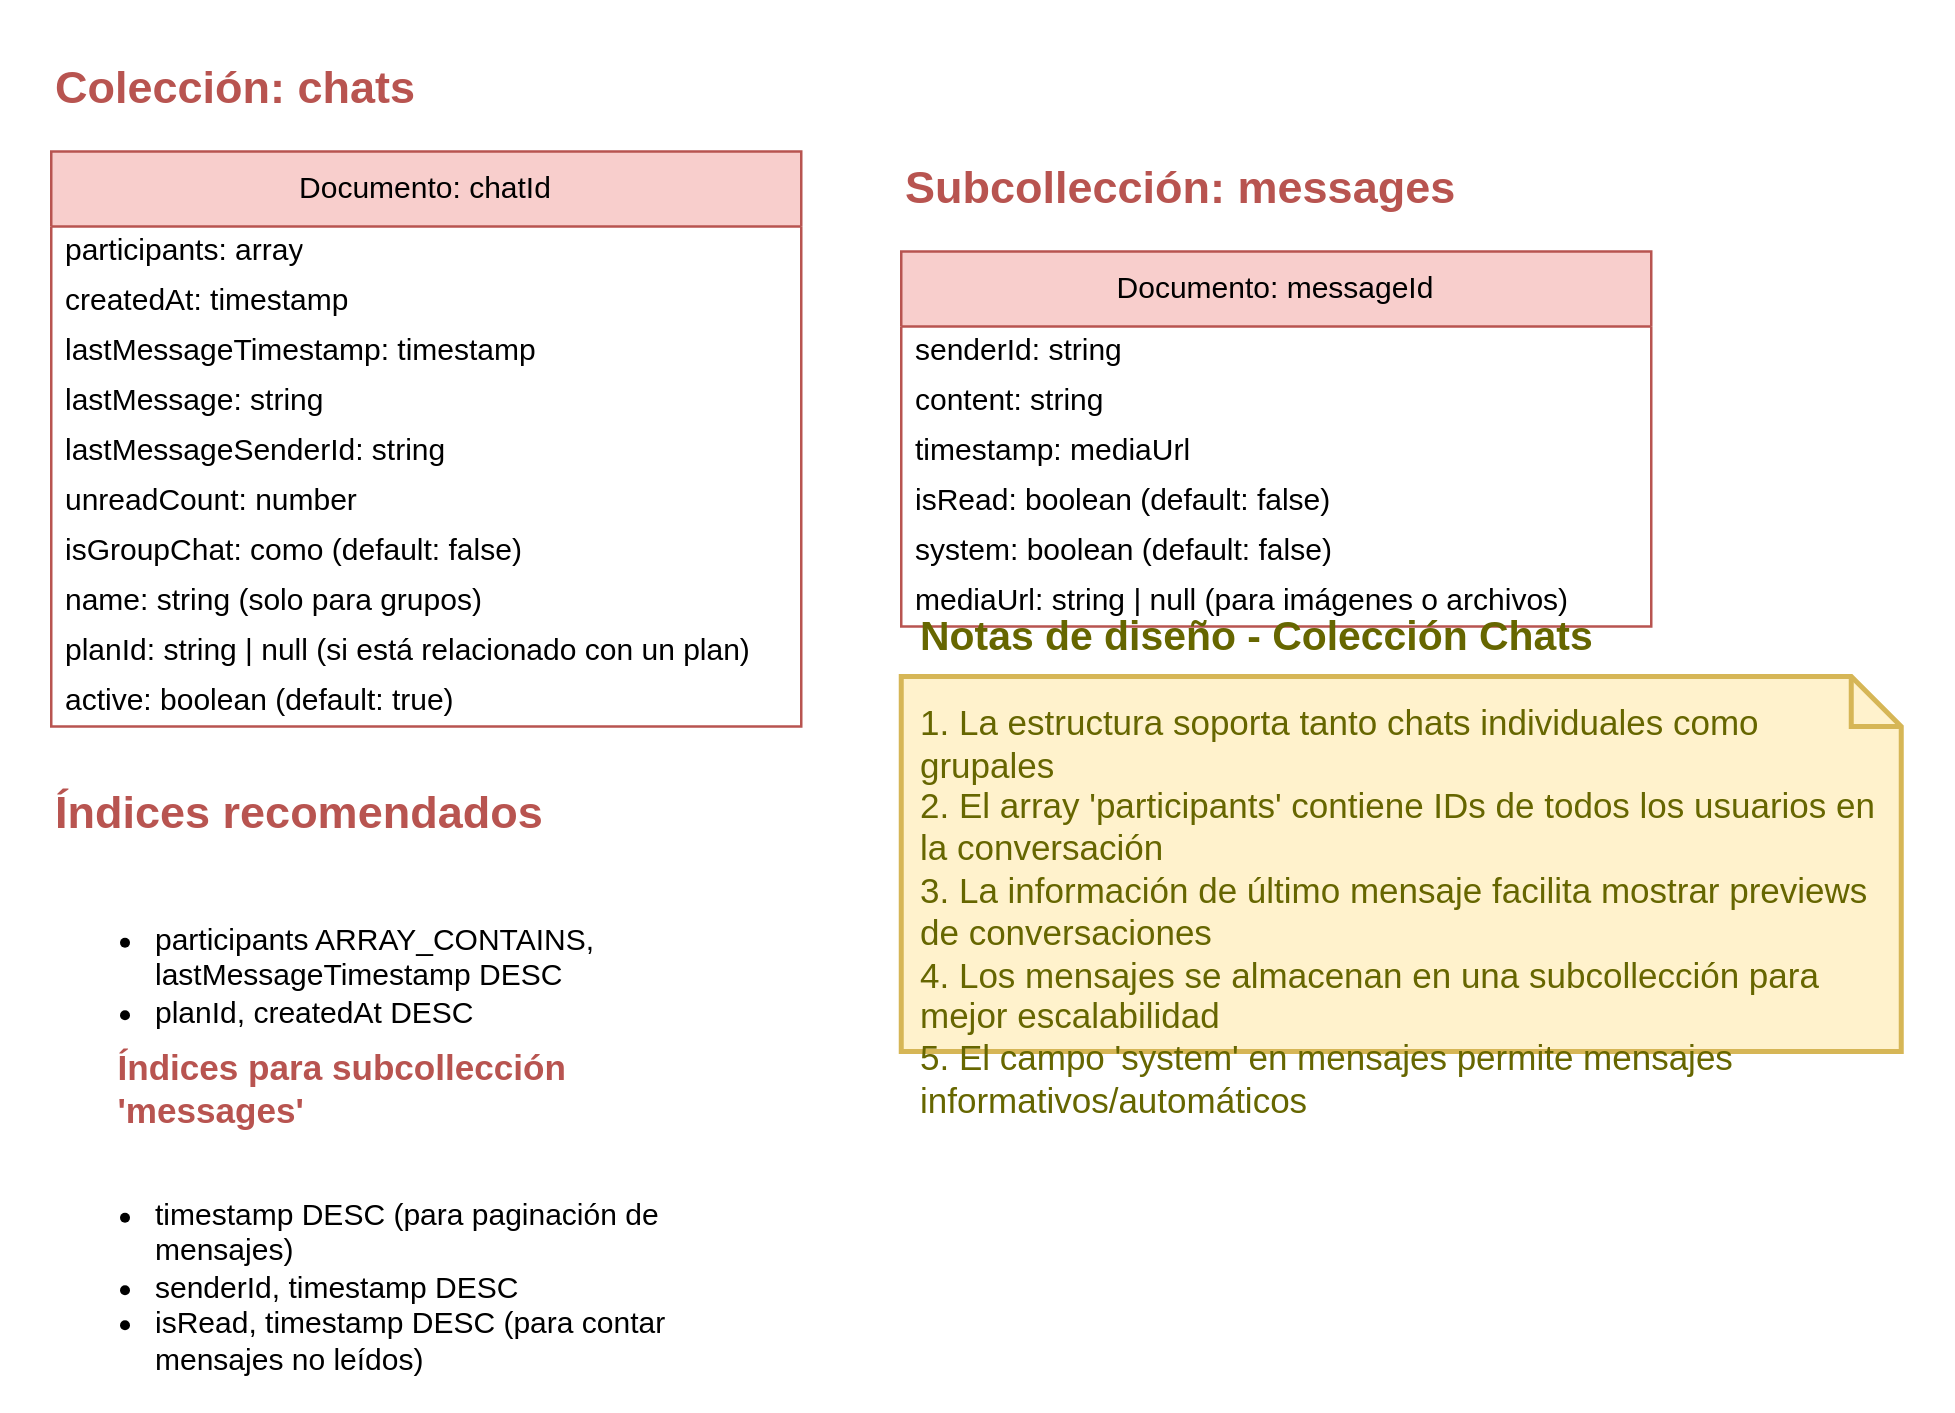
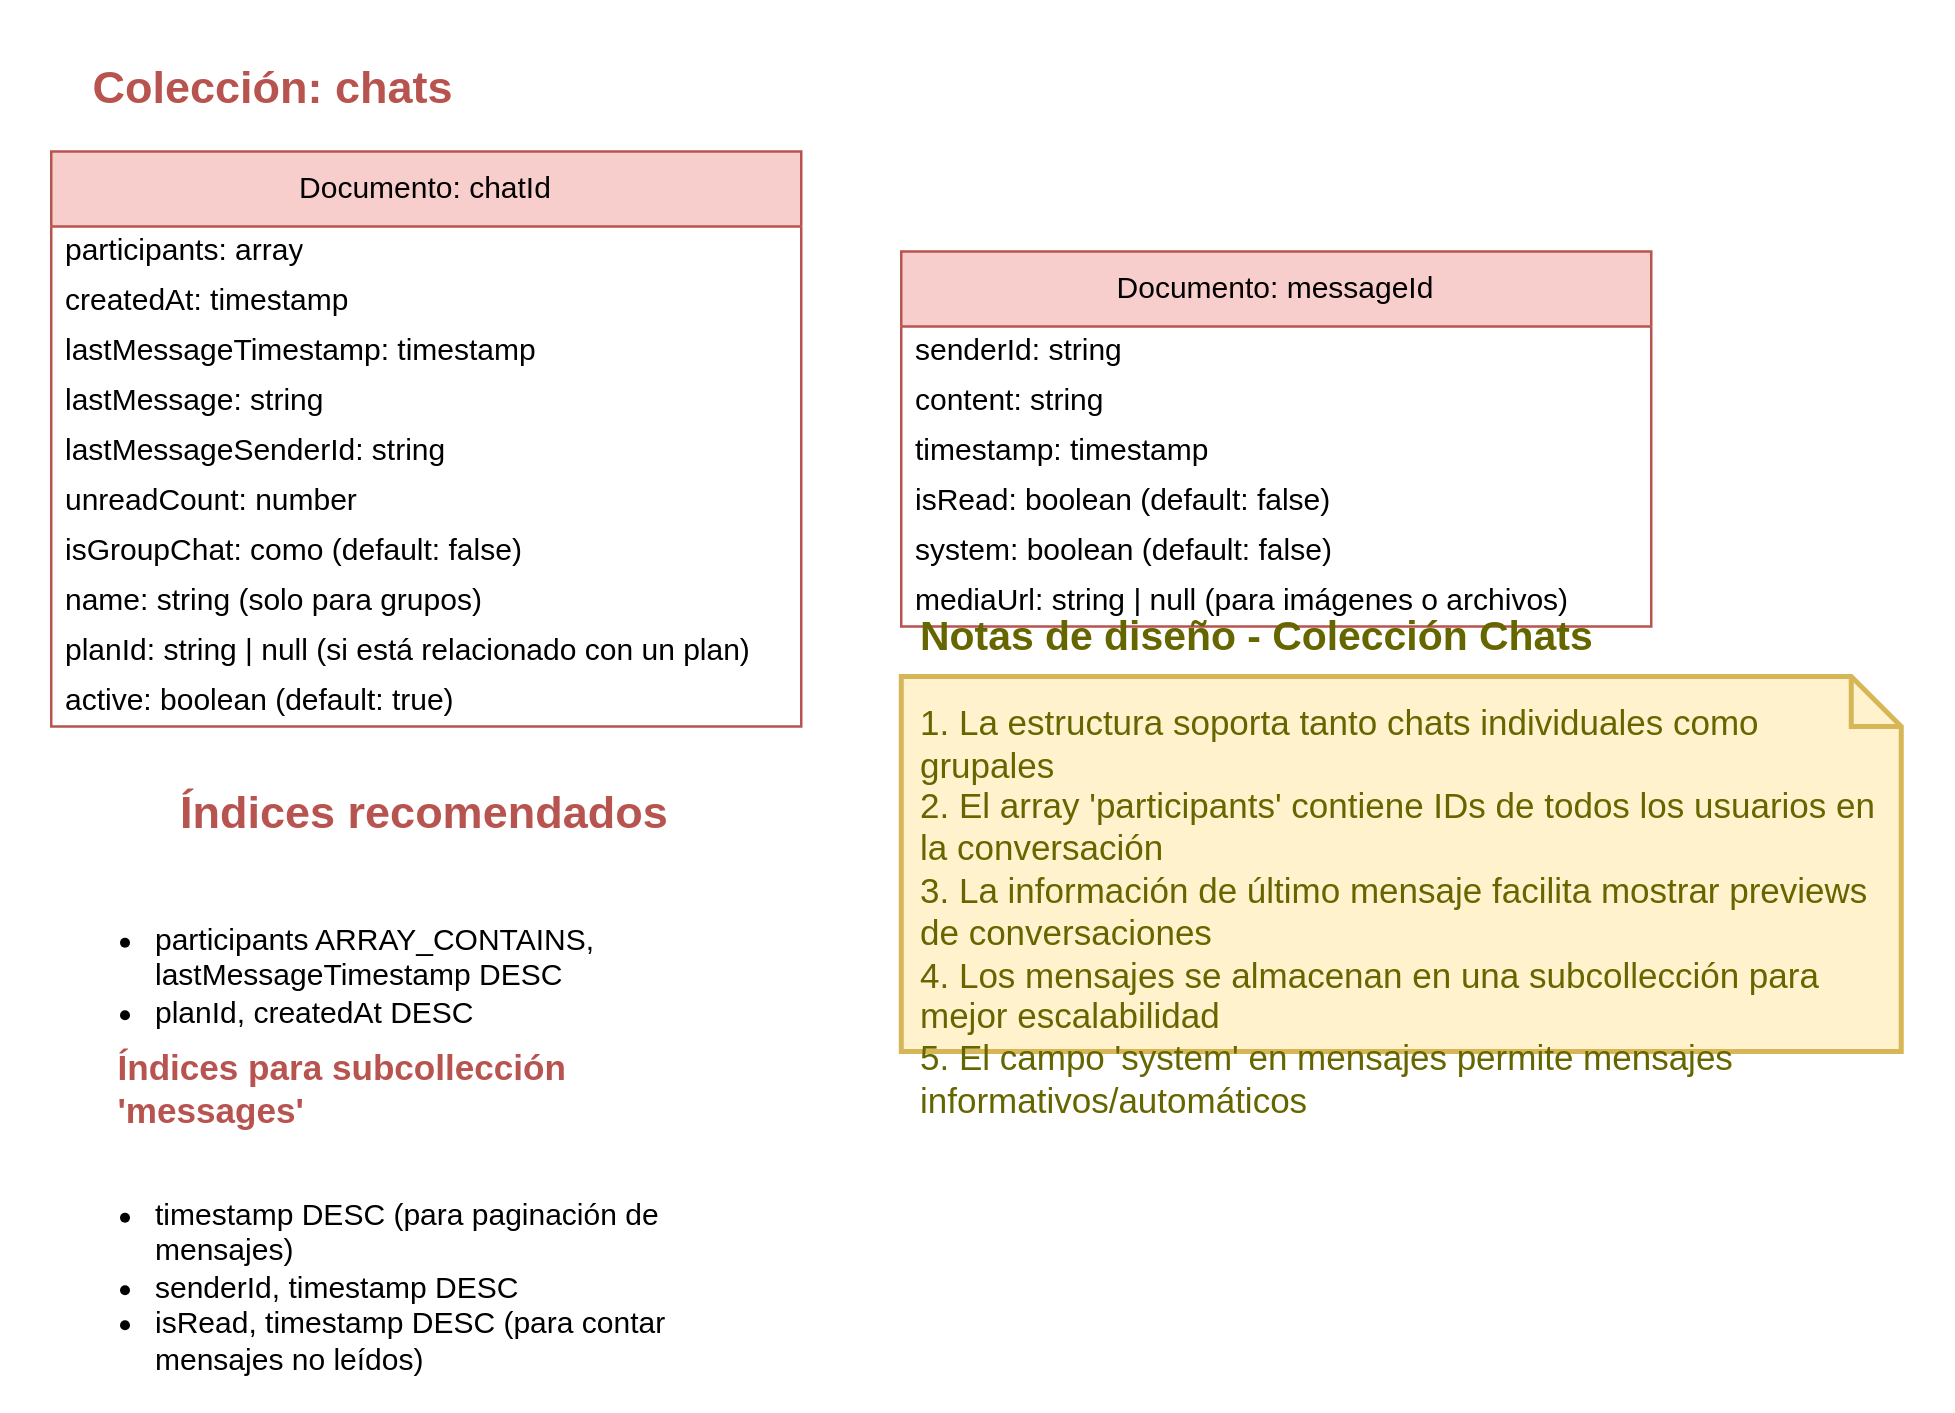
  <mxCell id="0" />
  <mxCell id="1" parent="0" />
- <mxCell id="2" value="&lt;h2&gt;Colección: chats&lt;/h2&gt;" style="text;html=1;strokeColor=none;fillColor=none;align=left;verticalAlign=middle;whiteSpace=wrap;rounded=0;fontColor=#B85450;" vertex="1" parent="1"><mxGeometry x="20" y="20" width="250" height="30" as="geometry" /></mxCell>
+ <mxCell id="2" value="&lt;h2&gt;Colección: chats&lt;/h2&gt;" style="text;html=1;strokeColor=none;fillColor=none;align=left;verticalAlign=middle;whiteSpace=wrap;rounded=0;fontColor=#B85450;" vertex="1" parent="1"><mxGeometry x="35" y="20" width="250" height="30" as="geometry" /></mxCell>
  <mxCell id="3" value="Documento: chatId" style="swimlane;fontStyle=0;childLayout=stackLayout;horizontal=1;startSize=30;horizontalStack=0;resizeParent=1;resizeParentMax=0;resizeLast=0;collapsible=1;marginBottom=0;whiteSpace=wrap;html=1;fillColor=#f8cecc;strokeColor=#b85450;" vertex="1" parent="1"><mxGeometry x="20" y="60" width="300" height="230" as="geometry" /></mxCell>
  <mxCell id="4" value="participants: array&lt;string&gt;" style="text;strokeColor=none;fillColor=none;align=left;verticalAlign=middle;spacingLeft=4;spacingRight=4;overflow=hidden;points=[[0,0.5],[1,0.5]];portConstraint=eastwest;rotatable=0;whiteSpace=wrap;html=1;" vertex="1" parent="3"><mxGeometry y="30" width="300" height="20" as="geometry" /></mxCell>
  <mxCell id="5" value="createdAt: timestamp" style="text;strokeColor=none;fillColor=none;align=left;verticalAlign=middle;spacingLeft=4;spacingRight=4;overflow=hidden;points=[[0,0.5],[1,0.5]];portConstraint=eastwest;rotatable=0;whiteSpace=wrap;html=1;" vertex="1" parent="3"><mxGeometry y="50" width="300" height="20" as="geometry" /></mxCell>
  <mxCell id="6" value="lastMessageTimestamp: timestamp" style="text;strokeColor=none;fillColor=none;align=left;verticalAlign=middle;spacingLeft=4;spacingRight=4;overflow=hidden;points=[[0,0.5],[1,0.5]];portConstraint=eastwest;rotatable=0;whiteSpace=wrap;html=1;" vertex="1" parent="3"><mxGeometry y="70" width="300" height="20" as="geometry" /></mxCell>
  <mxCell id="7" value="lastMessage: string" style="text;strokeColor=none;fillColor=none;align=left;verticalAlign=middle;spacingLeft=4;spacingRight=4;overflow=hidden;points=[[0,0.5],[1,0.5]];portConstraint=eastwest;rotatable=0;whiteSpace=wrap;html=1;" vertex="1" parent="3"><mxGeometry y="90" width="300" height="20" as="geometry" /></mxCell>
  <mxCell id="8" value="lastMessageSenderId: string" style="text;strokeColor=none;fillColor=none;align=left;verticalAlign=middle;spacingLeft=4;spacingRight=4;overflow=hidden;points=[[0,0.5],[1,0.5]];portConstraint=eastwest;rotatable=0;whiteSpace=wrap;html=1;" vertex="1" parent="3"><mxGeometry y="110" width="300" height="20" as="geometry" /></mxCell>
  <mxCell id="9" value="unreadCount: number" style="text;strokeColor=none;fillColor=none;align=left;verticalAlign=middle;spacingLeft=4;spacingRight=4;overflow=hidden;points=[[0,0.5],[1,0.5]];portConstraint=eastwest;rotatable=0;whiteSpace=wrap;html=1;" vertex="1" parent="3"><mxGeometry y="130" width="300" height="20" as="geometry" /></mxCell>
  <mxCell id="10" value="isGroupChat: como (default: false)" style="text;strokeColor=none;fillColor=none;align=left;verticalAlign=middle;spacingLeft=4;spacingRight=4;overflow=hidden;points=[[0,0.5],[1,0.5]];portConstraint=eastwest;rotatable=0;whiteSpace=wrap;html=1;" vertex="1" parent="3"><mxGeometry y="150" width="300" height="20" as="geometry" /></mxCell>
  <mxCell id="11" value="name: string (solo para grupos)" style="text;strokeColor=none;fillColor=none;align=left;verticalAlign=middle;spacingLeft=4;spacingRight=4;overflow=hidden;points=[[0,0.5],[1,0.5]];portConstraint=eastwest;rotatable=0;whiteSpace=wrap;html=1;" vertex="1" parent="3"><mxGeometry y="170" width="300" height="20" as="geometry" /></mxCell>
  <mxCell id="12" value="planId: string | null (si está relacionado con un plan)" style="text;strokeColor=none;fillColor=none;align=left;verticalAlign=middle;spacingLeft=4;spacingRight=4;overflow=hidden;points=[[0,0.5],[1,0.5]];portConstraint=eastwest;rotatable=0;whiteSpace=wrap;html=1;" vertex="1" parent="3"><mxGeometry y="190" width="300" height="20" as="geometry" /></mxCell>
  <mxCell id="13" value="active: boolean (default: true)" style="text;strokeColor=none;fillColor=none;align=left;verticalAlign=middle;spacingLeft=4;spacingRight=4;overflow=hidden;points=[[0,0.5],[1,0.5]];portConstraint=eastwest;rotatable=0;whiteSpace=wrap;html=1;" vertex="1" parent="3"><mxGeometry y="210" width="300" height="20" as="geometry" /></mxCell>
- <mxCell id="14" value="&lt;h2&gt;Subcollección: messages&lt;/h2&gt;" style="text;html=1;strokeColor=none;fillColor=none;align=left;verticalAlign=middle;whiteSpace=wrap;rounded=0;fontColor=#B85450;" vertex="1" parent="1"><mxGeometry x="360" y="60" width="250" height="30" as="geometry" /></mxCell>
  <mxCell id="15" value="Documento: messageId" style="swimlane;fontStyle=0;childLayout=stackLayout;horizontal=1;startSize=30;horizontalStack=0;resizeParent=1;resizeParentMax=0;resizeLast=0;collapsible=1;marginBottom=0;whiteSpace=wrap;html=1;fillColor=#f8cecc;strokeColor=#b85450;" vertex="1" parent="1"><mxGeometry x="360" y="100" width="300" height="150" as="geometry" /></mxCell>
  <mxCell id="16" value="senderId: string" style="text;strokeColor=none;fillColor=none;align=left;verticalAlign=middle;spacingLeft=4;spacingRight=4;overflow=hidden;points=[[0,0.5],[1,0.5]];portConstraint=eastwest;rotatable=0;whiteSpace=wrap;html=1;" vertex="1" parent="15"><mxGeometry y="30" width="300" height="20" as="geometry" /></mxCell>
  <mxCell id="17" value="content: string" style="text;strokeColor=none;fillColor=none;align=left;verticalAlign=middle;spacingLeft=4;spacingRight=4;overflow=hidden;points=[[0,0.5],[1,0.5]];portConstraint=eastwest;rotatable=0;whiteSpace=wrap;html=1;" vertex="1" parent="15"><mxGeometry y="50" width="300" height="20" as="geometry" /></mxCell>
- <mxCell id="18" value="timestamp: mediaUrl" style="text;strokeColor=none;fillColor=none;align=left;verticalAlign=middle;spacingLeft=4;spacingRight=4;overflow=hidden;points=[[0,0.5],[1,0.5]];portConstraint=eastwest;rotatable=0;whiteSpace=wrap;html=1;" vertex="1" parent="15"><mxGeometry y="70" width="300" height="20" as="geometry" /></mxCell>
+ <mxCell id="18" value="timestamp: timestamp" style="text;strokeColor=none;fillColor=none;align=left;verticalAlign=middle;spacingLeft=4;spacingRight=4;overflow=hidden;points=[[0,0.5],[1,0.5]];portConstraint=eastwest;rotatable=0;whiteSpace=wrap;html=1;" vertex="1" parent="15"><mxGeometry y="70" width="300" height="20" as="geometry" /></mxCell>
  <mxCell id="19" value="isRead: boolean (default: false)" style="text;strokeColor=none;fillColor=none;align=left;verticalAlign=middle;spacingLeft=4;spacingRight=4;overflow=hidden;points=[[0,0.5],[1,0.5]];portConstraint=eastwest;rotatable=0;whiteSpace=wrap;html=1;" vertex="1" parent="15"><mxGeometry y="90" width="300" height="20" as="geometry" /></mxCell>
  <mxCell id="20" value="system: boolean (default: false)" style="text;strokeColor=none;fillColor=none;align=left;verticalAlign=middle;spacingLeft=4;spacingRight=4;overflow=hidden;points=[[0,0.5],[1,0.5]];portConstraint=eastwest;rotatable=0;whiteSpace=wrap;html=1;" vertex="1" parent="15"><mxGeometry y="110" width="300" height="20" as="geometry" /></mxCell>
  <mxCell id="21" value="mediaUrl: string | null (para imágenes o archivos)" style="text;strokeColor=none;fillColor=none;align=left;verticalAlign=middle;spacingLeft=4;spacingRight=4;overflow=hidden;points=[[0,0.5],[1,0.5]];portConstraint=eastwest;rotatable=0;whiteSpace=wrap;html=1;" vertex="1" parent="15"><mxGeometry y="130" width="300" height="20" as="geometry" /></mxCell>
  <mxCell id="22" value="&lt;h3&gt;Notas de diseño - Colección Chats&lt;/h3&gt;&lt;p&gt;1. La estructura soporta tanto chats individuales como grupales&lt;br&gt;2. El array 'participants' contiene IDs de todos los usuarios en la conversación&lt;br&gt;3. La información de último mensaje facilita mostrar previews de conversaciones&lt;br&gt;4. Los mensajes se almacenan en una subcollección para mejor escalabilidad&lt;br&gt;5. El campo 'system' en mensajes permite mensajes informativos/automáticos&lt;/p&gt;" style="shape=note;strokeWidth=2;fontSize=14;size=20;whiteSpace=wrap;html=1;fillColor=#fff2cc;strokeColor=#d6b656;fontColor=#666600;align=left;spacing=8;" vertex="1" parent="1"><mxGeometry x="360" y="270" width="400" height="150" as="geometry" /></mxCell>
- <mxCell id="23" value="&lt;h2&gt;Índices recomendados&lt;/h2&gt;" style="text;html=1;strokeColor=none;fillColor=none;align=left;verticalAlign=middle;whiteSpace=wrap;rounded=0;fontColor=#B85450;" vertex="1" parent="1"><mxGeometry x="20" y="310" width="250" height="30" as="geometry" /></mxCell>
+ <mxCell id="23" value="&lt;h2&gt;Índices recomendados&lt;/h2&gt;" style="text;html=1;strokeColor=none;fillColor=none;align=left;verticalAlign=middle;whiteSpace=wrap;rounded=0;fontColor=#B85450;" vertex="1" parent="1"><mxGeometry x="70" y="310" width="250" height="30" as="geometry" /></mxCell>
  <mxCell id="24" value="&lt;ul&gt;&lt;li&gt;participants ARRAY_CONTAINS, lastMessageTimestamp DESC&lt;/li&gt;&lt;li&gt;planId, createdAt DESC&lt;/li&gt;&lt;/ul&gt;" style="text;html=1;strokeColor=none;fillColor=none;align=left;verticalAlign=top;whiteSpace=wrap;rounded=0;" vertex="1" parent="1"><mxGeometry x="20" y="350" width="300" height="60" as="geometry" /></mxCell>
  <mxCell id="25" value="&lt;h3&gt;Índices para subcollección 'messages'&lt;/h3&gt;" style="text;html=1;strokeColor=none;fillColor=none;align=left;verticalAlign=middle;whiteSpace=wrap;rounded=0;fontColor=#B85450;" vertex="1" parent="1"><mxGeometry x="45" y="420" width="250" height="30" as="geometry" /></mxCell>
  <mxCell id="26" value="&lt;ul&gt;&lt;li&gt;timestamp DESC (para paginación de mensajes)&lt;/li&gt;&lt;li&gt;senderId, timestamp DESC&lt;/li&gt;&lt;li&gt;isRead, timestamp DESC (para contar mensajes no leídos)&lt;/li&gt;&lt;/ul&gt;" style="text;html=1;strokeColor=none;fillColor=none;align=left;verticalAlign=top;whiteSpace=wrap;rounded=0;" vertex="1" parent="1"><mxGeometry x="20" y="460" width="300" height="70" as="geometry" /></mxCell>
